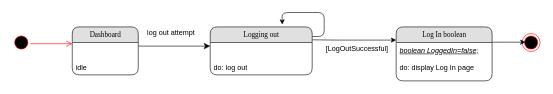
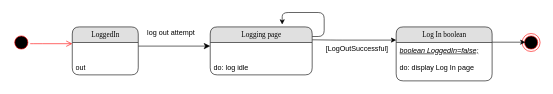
  <mxCell id="0" />
  <mxCell id="1" parent="0" />
  <mxCell id="2" style="edgeStyle=orthogonalEdgeStyle;html=1;labelBackgroundColor=none;startFill=0;startSize=8;endFill=1;endSize=8;fontFamily=Verdana;fontSize=12;exitX=1;exitY=0.5;" parent="1" edge="1"><mxGeometry relative="1" as="geometry"><Array as="points" /><mxPoint x="230" y="76" as="sourcePoint" /><mxPoint x="350" y="76" as="targetPoint" /></mxGeometry></mxCell>
  <mxCell id="3" value="" style="ellipse;html=1;shape=endState;fillColor=#000000;strokeColor=#ff0000;" parent="1" vertex="1"><mxGeometry x="870" y="55" width="30" height="30" as="geometry" /></mxCell>
  <mxCell id="4" value="" style="ellipse;html=1;shape=startState;fillColor=#000000;strokeColor=#ff0000;" parent="1" vertex="1"><mxGeometry x="20" y="55" width="30" height="30" as="geometry" /></mxCell>
  <mxCell id="5" value="" style="edgeStyle=orthogonalEdgeStyle;html=1;verticalAlign=bottom;endArrow=open;endSize=8;strokeColor=#ff0000;entryX=0;entryY=0.037;entryDx=0;entryDy=0;entryPerimeter=0;" parent="1" source="4" target="13" edge="1"><mxGeometry relative="1" as="geometry"><mxPoint x="116" y="67" as="targetPoint" /><Array as="points"><mxPoint x="60" y="72" /><mxPoint x="60" y="72" /></Array></mxGeometry></mxCell>
  <mxCell id="6" value="" style="endArrow=classic;html=1;" parent="1" edge="1"><mxGeometry width="50" height="50" relative="1" as="geometry"><mxPoint x="820" y="69.5" as="sourcePoint" /><mxPoint x="875.5" y="69.5" as="targetPoint" /></mxGeometry></mxCell>
  <mxCell id="7" value="log out attempt" style="text;html=1;strokeColor=none;fillColor=none;align=center;verticalAlign=middle;whiteSpace=wrap;rounded=0;" parent="1" vertex="1"><mxGeometry x="230" y="44" width="110" height="20" as="geometry" /></mxCell>
  <mxCell id="8" value="" style="edgeStyle=segmentEdgeStyle;endArrow=classic;html=1;" parent="1" edge="1"><mxGeometry width="50" height="50" relative="1" as="geometry"><mxPoint x="520" y="60" as="sourcePoint" /><mxPoint x="470" y="40" as="targetPoint" /><Array as="points"><mxPoint x="540" y="60" /><mxPoint x="540" y="20" /><mxPoint x="470" y="20" /></Array></mxGeometry></mxCell>
  <mxCell id="9" value="" style="endArrow=classic;html=1;" parent="1" edge="1"><mxGeometry width="50" height="50" relative="1" as="geometry"><mxPoint x="520" y="65.5" as="sourcePoint" /><mxPoint x="660" y="66" as="targetPoint" /><Array as="points"><mxPoint x="560" y="66" /></Array></mxGeometry></mxCell>
  <mxCell id="10" value="Log In boolean" style="swimlane;html=1;fontStyle=0;childLayout=stackLayout;horizontal=1;startSize=26;fillColor=#e0e0e0;horizontalStack=0;resizeParent=1;resizeLast=0;collapsible=1;marginBottom=0;swimlaneFillColor=#ffffff;align=center;rounded=1;shadow=0;comic=0;labelBackgroundColor=none;strokeWidth=1;fontFamily=Verdana;fontSize=12" parent="1" vertex="1"><mxGeometry x="660" y="44" width="160" height="90" as="geometry" /></mxCell>
  <mxCell id="11" value="&lt;i&gt;&lt;u&gt;boolean LoggedIn=false;&lt;/u&gt;&lt;/i&gt;&lt;br&gt;&lt;br&gt;do: display Log In page" style="text;html=1;strokeColor=none;fillColor=none;spacingLeft=4;spacingRight=4;whiteSpace=wrap;overflow=hidden;rotatable=0;points=[[0,0.5],[1,0.5]];portConstraint=eastwest;" parent="10" vertex="1"><mxGeometry y="26" width="160" height="64" as="geometry" /></mxCell>
- <mxCell id="12" value="Dashboard" style="swimlane;html=1;fontStyle=0;childLayout=stackLayout;horizontal=1;startSize=26;fillColor=#e0e0e0;horizontalStack=0;resizeParent=1;resizeLast=0;collapsible=1;marginBottom=0;swimlaneFillColor=#ffffff;align=center;rounded=1;shadow=0;comic=0;labelBackgroundColor=none;strokeWidth=1;fontFamily=Verdana;fontSize=12" parent="1" vertex="1"><mxGeometry x="120" y="44" width="110" height="80" as="geometry" /></mxCell>
- <mxCell id="13" value="&lt;br&gt;&lt;br&gt;idle" style="text;html=1;strokeColor=none;fillColor=none;spacingLeft=4;spacingRight=4;whiteSpace=wrap;overflow=hidden;rotatable=0;points=[[0,0.5],[1,0.5]];portConstraint=eastwest;" parent="12" vertex="1"><mxGeometry y="26" width="110" height="54" as="geometry" /></mxCell>
- <mxCell id="14" value="Logging out" style="swimlane;html=1;fontStyle=0;childLayout=stackLayout;horizontal=1;startSize=26;fillColor=#e0e0e0;horizontalStack=0;resizeParent=1;resizeLast=0;collapsible=1;marginBottom=0;swimlaneFillColor=#ffffff;align=center;rounded=1;shadow=0;comic=0;labelBackgroundColor=none;strokeWidth=1;fontFamily=Verdana;fontSize=12" parent="1" vertex="1"><mxGeometry x="350" y="44" width="170" height="80" as="geometry" /></mxCell>
- <mxCell id="15" value="&lt;br&gt;&lt;br&gt;do: log out" style="text;html=1;strokeColor=none;fillColor=none;spacingLeft=4;spacingRight=4;whiteSpace=wrap;overflow=hidden;rotatable=0;points=[[0,0.5],[1,0.5]];portConstraint=eastwest;" parent="14" vertex="1"><mxGeometry y="26" width="170" height="54" as="geometry" /></mxCell>
+ <mxCell id="12" value="LoggedIn" style="swimlane;html=1;fontStyle=0;childLayout=stackLayout;horizontal=1;startSize=26;fillColor=#e0e0e0;horizontalStack=0;resizeParent=1;resizeLast=0;collapsible=1;marginBottom=0;swimlaneFillColor=#ffffff;align=center;rounded=1;shadow=0;comic=0;labelBackgroundColor=none;strokeWidth=1;fontFamily=Verdana;fontSize=12" parent="1" vertex="1"><mxGeometry x="120" y="44" width="110" height="80" as="geometry" /></mxCell>
+ <mxCell id="13" value="&lt;br&gt;&lt;br&gt;out" style="text;html=1;strokeColor=none;fillColor=none;spacingLeft=4;spacingRight=4;whiteSpace=wrap;overflow=hidden;rotatable=0;points=[[0,0.5],[1,0.5]];portConstraint=eastwest;" parent="12" vertex="1"><mxGeometry y="26" width="110" height="54" as="geometry" /></mxCell>
+ <mxCell id="14" value="Logging page" style="swimlane;html=1;fontStyle=0;childLayout=stackLayout;horizontal=1;startSize=26;fillColor=#e0e0e0;horizontalStack=0;resizeParent=1;resizeLast=0;collapsible=1;marginBottom=0;swimlaneFillColor=#ffffff;align=center;rounded=1;shadow=0;comic=0;labelBackgroundColor=none;strokeWidth=1;fontFamily=Verdana;fontSize=12" parent="1" vertex="1"><mxGeometry x="350" y="44" width="170" height="80" as="geometry" /></mxCell>
+ <mxCell id="15" value="&lt;br&gt;&lt;br&gt;do: log idle" style="text;html=1;strokeColor=none;fillColor=none;spacingLeft=4;spacingRight=4;whiteSpace=wrap;overflow=hidden;rotatable=0;points=[[0,0.5],[1,0.5]];portConstraint=eastwest;" parent="14" vertex="1"><mxGeometry y="26" width="170" height="54" as="geometry" /></mxCell>
  <mxCell id="16" value="[LogOutSuccessful]" style="text;html=1;strokeColor=none;fillColor=none;align=center;verticalAlign=middle;whiteSpace=wrap;rounded=0;" parent="1" vertex="1"><mxGeometry x="540" y="70" width="110" height="20" as="geometry" /></mxCell>
